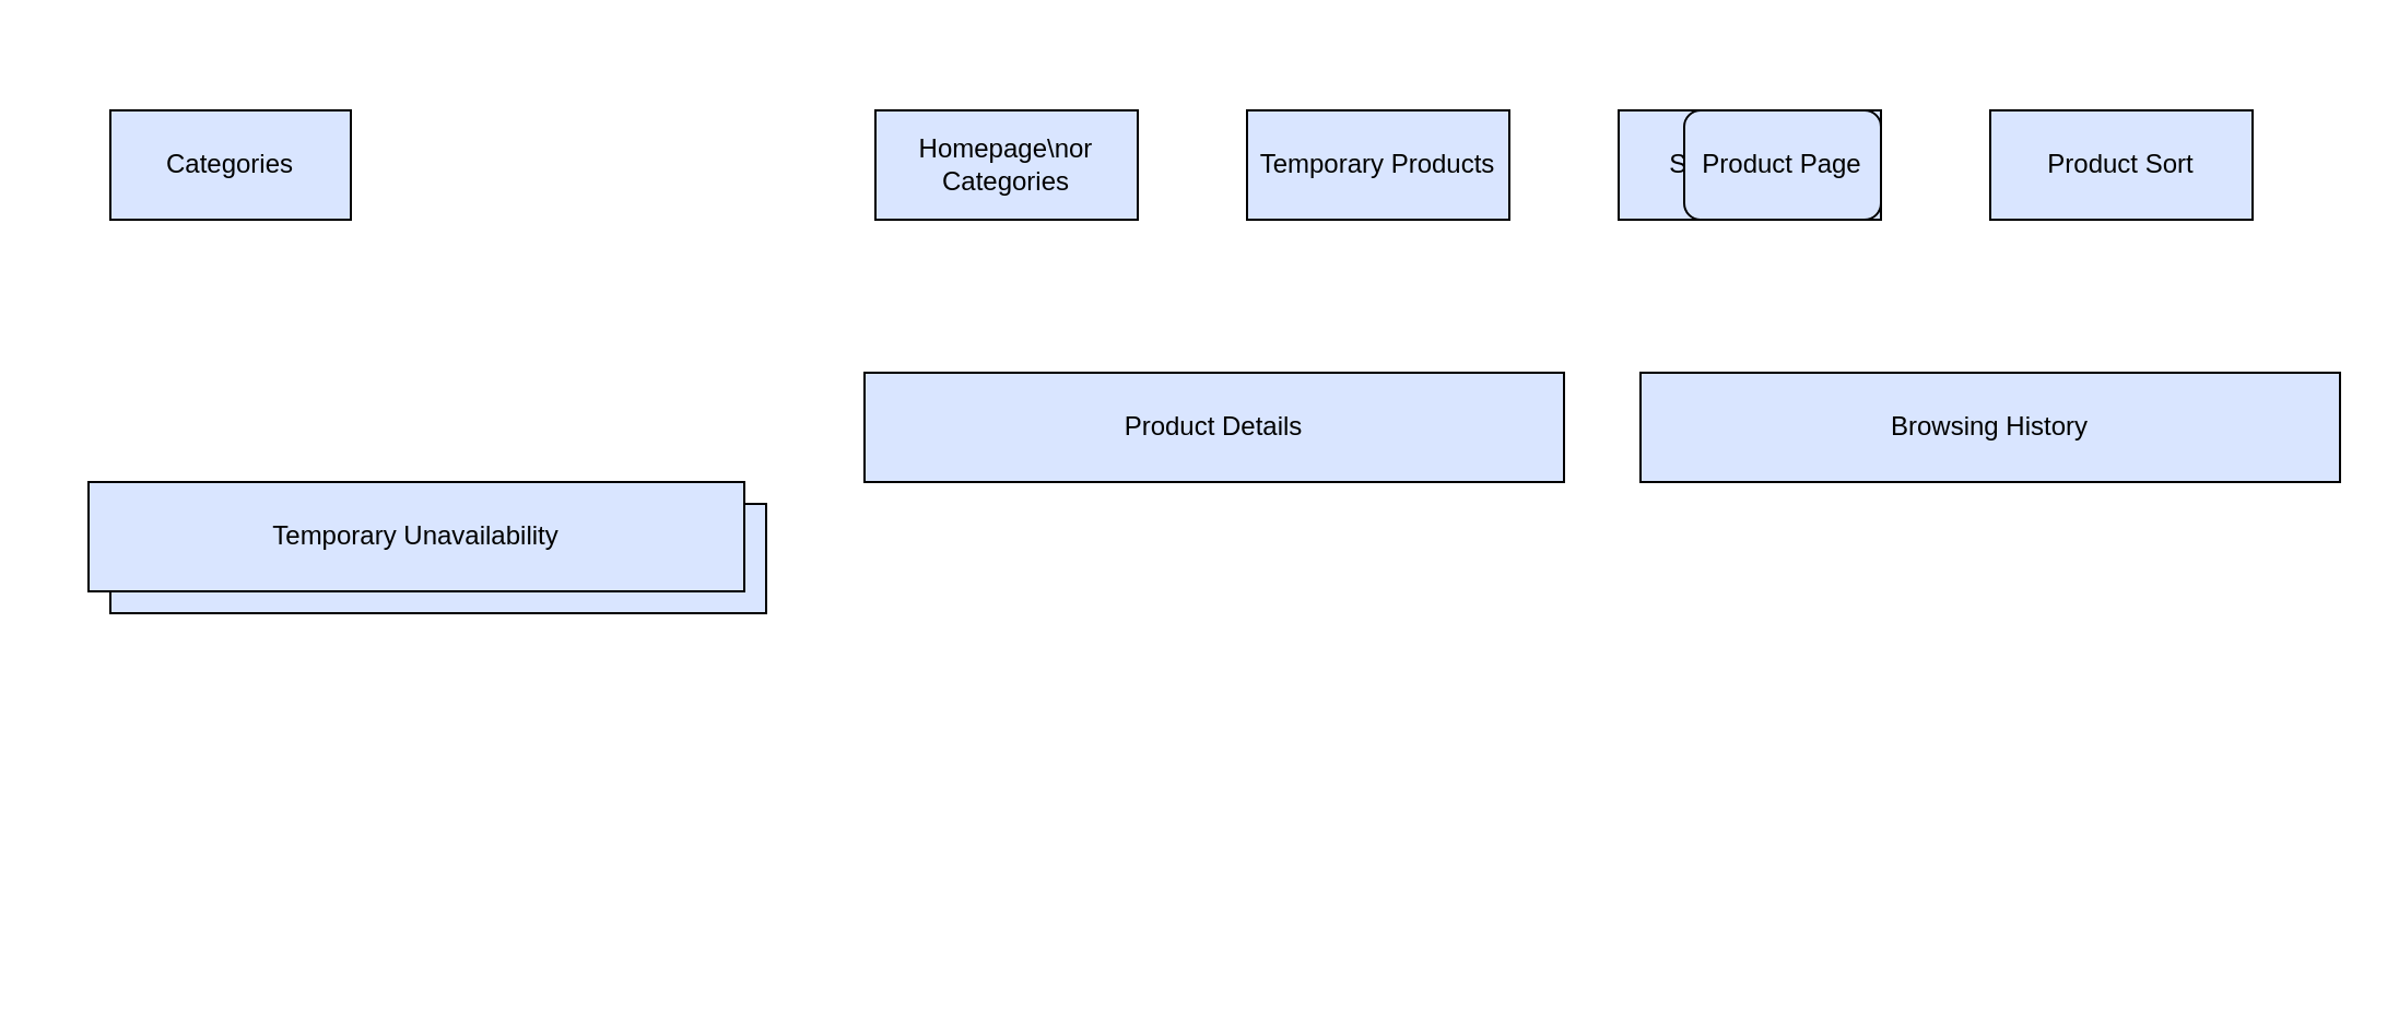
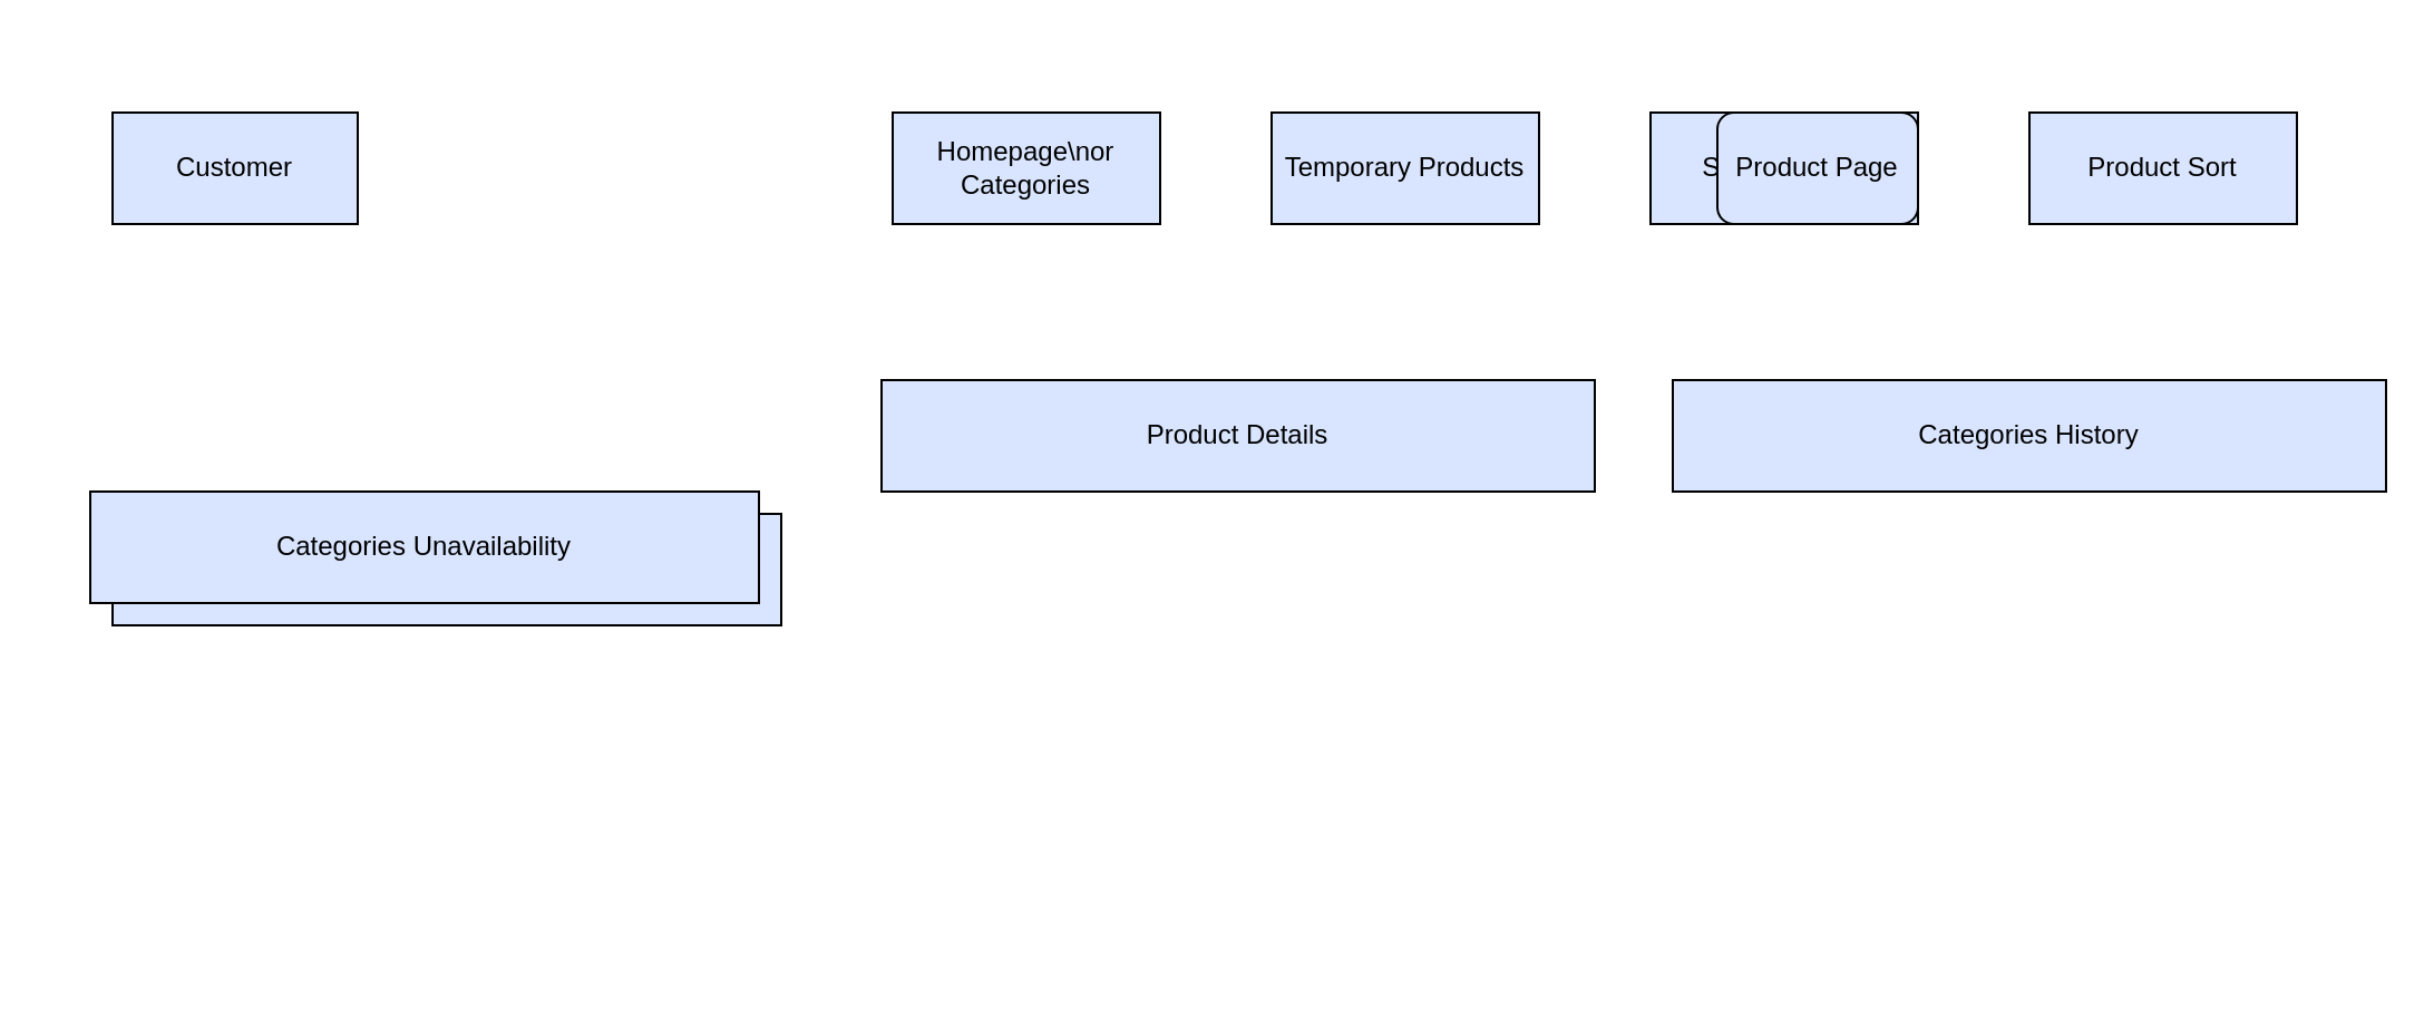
  <mxCell id="0" />
  <mxCell id="1" parent="0" />
  <mxCell id="2" value="" style="group" vertex="1" connectable="0" parent="1"><mxGeometry x="20" y="20" width="740" height="110" as="geometry" /></mxCell>
  <mxCell id="3" value="" style="group" vertex="1" connectable="0" parent="2"><mxGeometry x="10" y="10" width="150" height="90" as="geometry" /></mxCell>
  <mxCell id="4" value="" style="group" vertex="1" connectable="0" parent="2"><mxGeometry x="200" y="10" width="530" height="90" as="geometry" /></mxCell>
  <mxCell id="5" value="" style="group" vertex="1" connectable="0" parent="4"><mxGeometry x="10" y="10" width="130" height="70" as="geometry" /></mxCell>
  <mxCell id="6" value="" style="group" vertex="1" connectable="0" parent="4"><mxGeometry x="160" y="10" width="360" height="70" as="geometry" /></mxCell>
  <mxCell id="7" value="" style="group" vertex="1" connectable="0" parent="4"><mxGeometry x="530" y="10" width="130" height="70" as="geometry" /></mxCell>
- <mxCell id="8" value="Categories" style="rounded=0;whiteSpace=wrap;html=1;fillColor=#D9E5FF;" vertex="1" connectable="0" parent="3"><mxGeometry x="20" y="20" width="110" height="50" as="geometry" /></mxCell>
+ <mxCell id="8" value="Customer" style="rounded=0;whiteSpace=wrap;html=1;fillColor=#D9E5FF;" vertex="1" connectable="0" parent="3"><mxGeometry x="20" y="20" width="110" height="50" as="geometry" /></mxCell>
  <mxCell id="9" value="Homepage\nor Categories" style="rounded=0;whiteSpace=wrap;html=1;fillColor=#D9E5FF;" vertex="1" connectable="0" parent="6"><mxGeometry x="20" y="10" width="120" height="50" as="geometry" /></mxCell>
  <mxCell id="10" value="Temporary Products" style="rounded=0;whiteSpace=wrap;html=1;fillColor=#D9E5FF;" vertex="1" connectable="0" parent="6"><mxGeometry x="190" y="10" width="120" height="50" as="geometry" /></mxCell>
  <mxCell id="11" value="Sort Products" style="rounded=0;whiteSpace=wrap;html=1;fillColor=#D9E5FF;" vertex="1" connectable="0" parent="6"><mxGeometry x="360" y="10" width="120" height="50" as="geometry" /></mxCell>
  <mxCell id="12" value="Product Sort" style="rounded=0;whiteSpace=wrap;html=1;fillColor=#D9E5FF;" vertex="1" connectable="0" parent="6"><mxGeometry x="530" y="10" width="120" height="50" as="geometry" /></mxCell>
  <mxCell id="13" value="Product Page" style="whiteSpace=wrap;html=1;fillColor=#D9E5FF;rounded=1;" vertex="1" connectable="0" parent="7"><mxGeometry x="20" y="10" width="90" height="50" as="geometry" /></mxCell>
  <mxCell id="14" value="" style="group" vertex="1" connectable="0" parent="1"><mxGeometry x="20" y="150" width="740" height="290" as="geometry" /></mxCell>
  <mxCell id="15" value="" style="group" vertex="1" connectable="0" parent="14"><mxGeometry x="10" y="10" width="340" height="270" as="geometry" /></mxCell>
  <mxCell id="16" value="" style="group" vertex="1" connectable="0" parent="14"><mxGeometry x="370" y="10" width="360" height="270" as="geometry" /></mxCell>
  <mxCell id="17" value="Product Details" style="rounded=0;whiteSpace=wrap;html=1;fillColor=#D9E5FF;" vertex="1" connectable="0" parent="16"><mxGeometry x="5" y="10" width="320" height="50" as="geometry" /></mxCell>
  <mxCell id="18" value="" style="group" vertex="1" connectable="0" parent="16"><mxGeometry x="20" y="70" width="320" height="190" as="geometry" /></mxCell>
- <mxCell id="19" value="Browsing History" style="rounded=0;whiteSpace=wrap;html=1;fillColor=#D9E5FF;" vertex="1" connectable="0" parent="16"><mxGeometry x="360" y="10" width="320" height="50" as="geometry" /></mxCell>
+ <mxCell id="19" value="Categories History" style="rounded=0;whiteSpace=wrap;html=1;fillColor=#D9E5FF;" vertex="1" connectable="0" parent="16"><mxGeometry x="360" y="10" width="320" height="50" as="geometry" /></mxCell>
  <mxCell id="20" value="" style="group" vertex="1" connectable="0" parent="16"><mxGeometry x="360" y="70" width="320" height="190" as="geometry" /></mxCell>
  <mxCell id="21" value="Alternative Categories or Products" style="rounded=0;whiteSpace=wrap;html=1;fillColor=#D9E5FF;" vertex="1" connectable="0" parent="15"><mxGeometry x="20" y="70" width="300" height="50" as="geometry" /></mxCell>
- <mxCell id="22" value="Temporary Unavailability" style="rounded=0;whiteSpace=wrap;html=1;fillColor=#D9E5FF;" vertex="1" connectable="0" parent="14"><mxGeometry x="20" y="70" width="300" height="50" as="geometry" /></mxCell>
+ <mxCell id="22" value="Categories Unavailability" style="rounded=0;whiteSpace=wrap;html=1;fillColor=#D9E5FF;" vertex="1" connectable="0" parent="14"><mxGeometry x="20" y="70" width="300" height="50" as="geometry" /></mxCell>
